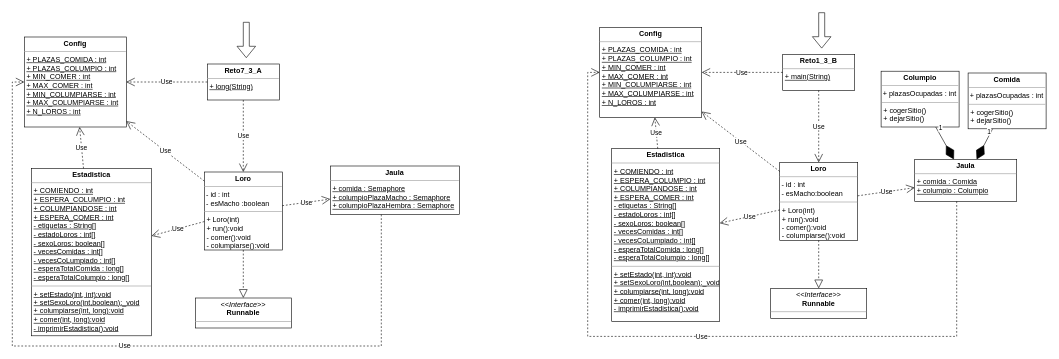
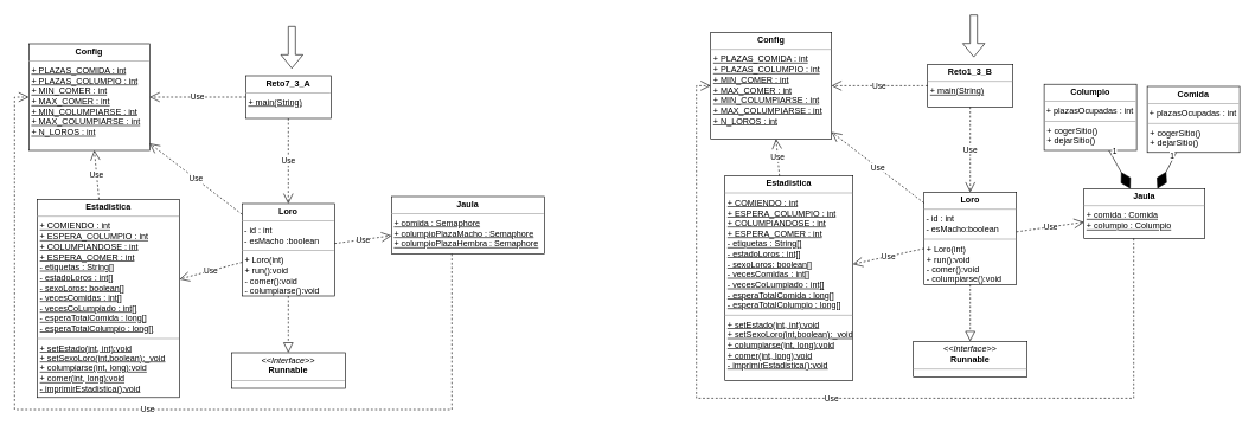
  <mxCell id="0" />
  <mxCell id="1" parent="0" />
  <mxCell id="2" value="&lt;p style=&quot;margin:0px;margin-top:4px;text-align:center;&quot;&gt;&lt;b&gt;Config&lt;/b&gt;&lt;/p&gt;&lt;hr size=&quot;1&quot;&gt;&lt;p style=&quot;margin:0px;margin-left:4px;&quot;&gt;&lt;u&gt;+ &lt;span style=&quot;background-color: initial;&quot;&gt;PLAZAS_COMIDA : int&lt;/span&gt;&lt;/u&gt;&lt;/p&gt;&lt;p style=&quot;margin:0px;margin-left:4px;&quot;&gt;&lt;u&gt;+ PLAZAS_COLUMPIO : int&lt;/u&gt;&lt;/p&gt;&lt;p style=&quot;margin:0px;margin-left:4px;&quot;&gt;&lt;u&gt;+ MIN_COMER : int&lt;/u&gt;&lt;/p&gt;&lt;p style=&quot;margin:0px;margin-left:4px;&quot;&gt;&lt;u&gt;+ MAX_COMER : int&lt;/u&gt;&lt;/p&gt;&lt;p style=&quot;margin:0px;margin-left:4px;&quot;&gt;&lt;u&gt;+ MIN_COLUMPIARSE : int&lt;/u&gt;&lt;/p&gt;&lt;p style=&quot;margin:0px;margin-left:4px;&quot;&gt;&lt;u&gt;+ MAX_COLUMPIARSE : int&lt;/u&gt;&lt;/p&gt;&lt;p style=&quot;margin:0px;margin-left:4px;&quot;&gt;&lt;u&gt;+ N_LOROS : int&lt;/u&gt;&lt;/p&gt;" style="verticalAlign=top;align=left;overflow=fill;fontSize=12;fontFamily=Helvetica;html=1;" parent="1" vertex="1"><mxGeometry x="40" y="61" width="170" height="150" as="geometry" /></mxCell>
  <mxCell id="3" value="&lt;p style=&quot;margin:0px;margin-top:4px;text-align:center;&quot;&gt;&lt;b&gt;Estadistica&lt;/b&gt;&lt;/p&gt;&lt;hr size=&quot;1&quot;&gt;&lt;p style=&quot;margin:0px;margin-left:4px;&quot;&gt;&lt;u&gt;+&amp;nbsp;&lt;span style=&quot;background-color: initial;&quot;&gt;COMIENDO : int&lt;/span&gt;&lt;/u&gt;&lt;/p&gt;&lt;p style=&quot;margin:0px;margin-left:4px;&quot;&gt;&lt;u&gt;+ ESPERA_COLUMPIO : int&lt;/u&gt;&lt;/p&gt;&lt;p style=&quot;margin:0px;margin-left:4px;&quot;&gt;&lt;u&gt;+ COLUMPIANDOSE : int&lt;/u&gt;&lt;/p&gt;&lt;p style=&quot;margin:0px;margin-left:4px;&quot;&gt;&lt;u&gt;+ ESPERA_COMER : int&lt;/u&gt;&lt;/p&gt;&lt;p style=&quot;margin:0px;margin-left:4px;&quot;&gt;&lt;u&gt;- etiquetas : String[]&lt;/u&gt;&lt;/p&gt;&lt;p style=&quot;margin:0px;margin-left:4px;&quot;&gt;&lt;u&gt;- estadoLoros : int[]&lt;/u&gt;&lt;/p&gt;&lt;p style=&quot;margin:0px;margin-left:4px;&quot;&gt;&lt;u&gt;- sexoLoros: boolean[]&lt;/u&gt;&lt;/p&gt;&lt;p style=&quot;margin:0px;margin-left:4px;&quot;&gt;&lt;u&gt;- vecesComidas : int[]&lt;/u&gt;&lt;/p&gt;&lt;p style=&quot;margin:0px;margin-left:4px;&quot;&gt;&lt;u&gt;- vecesCoLumpiado : int[]&lt;/u&gt;&lt;/p&gt;&lt;p style=&quot;margin:0px;margin-left:4px;&quot;&gt;&lt;u&gt;- esperaTotalComida : long[]&lt;/u&gt;&lt;/p&gt;&lt;p style=&quot;margin:0px;margin-left:4px;&quot;&gt;&lt;u&gt;- esperaTotalColumpio : long[]&lt;/u&gt;&lt;/p&gt;&lt;hr size=&quot;1&quot;&gt;&lt;p style=&quot;margin:0px;margin-left:4px;&quot;&gt;&lt;u&gt;+&amp;nbsp;&lt;span style=&quot;background-color: initial;&quot;&gt;setEstado(int, int):void&lt;/span&gt;&lt;/u&gt;&lt;/p&gt;&lt;p style=&quot;margin:0px;margin-left:4px;&quot;&gt;&lt;u&gt;&lt;span style=&quot;background-color: initial;&quot;&gt;+ setSexoLoro(int,boolean):_void&lt;/span&gt;&lt;/u&gt;&lt;/p&gt;&lt;p style=&quot;margin:0px;margin-left:4px;&quot;&gt;&lt;u&gt;+ columpiarse(int, long):void&lt;/u&gt;&lt;/p&gt;&lt;p style=&quot;margin:0px;margin-left:4px;&quot;&gt;&lt;u&gt;+ comer(int, long):void&lt;/u&gt;&lt;/p&gt;&lt;p style=&quot;margin:0px;margin-left:4px;&quot;&gt;&lt;u&gt;- imprimirEstadistica():void&lt;/u&gt;&lt;/p&gt;" style="verticalAlign=top;align=left;overflow=fill;fontSize=12;fontFamily=Helvetica;html=1;" parent="1" vertex="1"><mxGeometry x="52" y="280" width="200" height="279" as="geometry" /></mxCell>
  <mxCell id="4" value="&lt;p style=&quot;margin:0px;margin-top:4px;text-align:center;&quot;&gt;&lt;b&gt;Jaula&lt;/b&gt;&lt;/p&gt;&lt;hr size=&quot;1&quot;&gt;&lt;p style=&quot;margin:0px;margin-left:4px;&quot;&gt;&lt;u&gt;+&amp;nbsp;&lt;/u&gt;&lt;span style=&quot;background-color: initial;&quot;&gt;&lt;u&gt;comida : Semaphore&lt;/u&gt;&lt;/span&gt;&lt;/p&gt;&lt;p style=&quot;margin:0px;margin-left:4px;&quot;&gt;&lt;u&gt;+ columpioPlazaMacho : Semaphore&lt;/u&gt;&lt;/p&gt;&lt;p style=&quot;margin:0px;margin-left:4px;&quot;&gt;&lt;u&gt;+ columpioPlazaHembra : Semaphore&lt;/u&gt;&lt;u&gt;&lt;br&gt;&lt;/u&gt;&lt;/p&gt;" style="verticalAlign=top;align=left;overflow=fill;fontSize=12;fontFamily=Helvetica;html=1;" parent="1" vertex="1"><mxGeometry x="550" y="276" width="215" height="81" as="geometry" /></mxCell>
  <mxCell id="5" value="&lt;p style=&quot;margin:0px;margin-top:4px;text-align:center;&quot;&gt;&lt;b&gt;Loro&lt;/b&gt;&lt;/p&gt;&lt;hr size=&quot;1&quot;&gt;&lt;p style=&quot;margin:0px;margin-left:4px;&quot;&gt;&lt;/p&gt;&amp;nbsp;- id : int&lt;br&gt;&amp;nbsp;- esMacho :boolean&lt;br&gt;&lt;hr size=&quot;1&quot;&gt;&lt;p style=&quot;margin:0px;margin-left:4px;&quot;&gt;+&amp;nbsp;&lt;span style=&quot;background-color: initial;&quot;&gt;Loro(int)&lt;/span&gt;&lt;br&gt;&lt;/p&gt;&lt;p style=&quot;margin:0px;margin-left:4px;&quot;&gt;+ run():void&lt;/p&gt;&lt;p style=&quot;margin:0px;margin-left:4px;&quot;&gt;- comer():void&lt;/p&gt;&lt;p style=&quot;margin:0px;margin-left:4px;&quot;&gt;- columpiarse():void&lt;/p&gt;" style="verticalAlign=top;align=left;overflow=fill;fontSize=12;fontFamily=Helvetica;html=1;" parent="1" vertex="1"><mxGeometry x="340" y="286" width="130" height="130" as="geometry" /></mxCell>
- <mxCell id="6" value="&lt;p style=&quot;margin:0px;margin-top:4px;text-align:center;&quot;&gt;&lt;b&gt;Reto7_3_A&lt;/b&gt;&lt;/p&gt;&lt;hr size=&quot;1&quot;&gt;&lt;p style=&quot;margin:0px;margin-left:4px;&quot;&gt;&lt;u&gt;+ long(String)&lt;/u&gt;&lt;br&gt;&lt;/p&gt;" style="verticalAlign=top;align=left;overflow=fill;fontSize=12;fontFamily=Helvetica;html=1;" parent="1" vertex="1"><mxGeometry x="345" y="106" width="120" height="60" as="geometry" /></mxCell>
+ <mxCell id="6" value="&lt;p style=&quot;margin:0px;margin-top:4px;text-align:center;&quot;&gt;&lt;b&gt;Reto7_3_A&lt;/b&gt;&lt;/p&gt;&lt;hr size=&quot;1&quot;&gt;&lt;p style=&quot;margin:0px;margin-left:4px;&quot;&gt;&lt;u&gt;+ main(String)&lt;/u&gt;&lt;br&gt;&lt;/p&gt;" style="verticalAlign=top;align=left;overflow=fill;fontSize=12;fontFamily=Helvetica;html=1;" parent="1" vertex="1"><mxGeometry x="345" y="106" width="120" height="60" as="geometry" /></mxCell>
  <mxCell id="7" value="&lt;p style=&quot;margin:0px;margin-top:4px;text-align:center;&quot;&gt;&lt;i&gt;&amp;lt;&amp;lt;Interface&amp;gt;&amp;gt;&lt;/i&gt;&lt;br&gt;&lt;b&gt;Runnable&lt;/b&gt;&lt;/p&gt;&lt;hr size=&quot;1&quot;&gt;&lt;p style=&quot;margin:0px;margin-left:4px;&quot;&gt;&lt;br&gt;&lt;/p&gt;" style="verticalAlign=top;align=left;overflow=fill;fontSize=12;fontFamily=Helvetica;html=1;" parent="1" vertex="1"><mxGeometry x="325" y="496" width="160" height="50" as="geometry" /></mxCell>
  <mxCell id="8" value="" style="endArrow=block;dashed=1;endFill=0;endSize=12;html=1;rounded=0;" parent="1" source="5" target="7" edge="1"><mxGeometry width="160" relative="1" as="geometry"><mxPoint x="290" y="366" as="sourcePoint" /><mxPoint x="450" y="366" as="targetPoint" /></mxGeometry></mxCell>
  <mxCell id="9" value="Use" style="endArrow=open;endSize=12;dashed=1;html=1;rounded=0;" parent="1" source="6" target="5" edge="1"><mxGeometry width="160" relative="1" as="geometry"><mxPoint x="290" y="366" as="sourcePoint" /><mxPoint x="450" y="366" as="targetPoint" /></mxGeometry></mxCell>
  <mxCell id="10" value="Use" style="endArrow=open;endSize=12;dashed=1;html=1;rounded=0;" parent="1" source="6" target="2" edge="1"><mxGeometry width="160" relative="1" as="geometry"><mxPoint x="415" y="176" as="sourcePoint" /><mxPoint x="415" y="296" as="targetPoint" /></mxGeometry></mxCell>
  <mxCell id="11" value="Use" style="endArrow=open;endSize=12;dashed=1;html=1;rounded=0;" parent="1" source="5" target="2" edge="1"><mxGeometry width="160" relative="1" as="geometry"><mxPoint x="415" y="176" as="sourcePoint" /><mxPoint x="415" y="296" as="targetPoint" /></mxGeometry></mxCell>
  <mxCell id="12" value="Use" style="endArrow=open;endSize=12;dashed=1;html=1;rounded=0;" parent="1" source="5" target="4" edge="1"><mxGeometry width="160" relative="1" as="geometry"><mxPoint x="350" y="299.095" as="sourcePoint" /><mxPoint x="283.75" y="236" as="targetPoint" /></mxGeometry></mxCell>
  <mxCell id="13" value="Use" style="endArrow=open;endSize=12;dashed=1;html=1;rounded=0;" parent="1" source="5" target="3" edge="1"><mxGeometry width="160" relative="1" as="geometry"><mxPoint x="480" y="326.122" as="sourcePoint" /><mxPoint x="759.773" y="176" as="targetPoint" /></mxGeometry></mxCell>
  <mxCell id="14" value="Use" style="endArrow=open;endSize=12;dashed=1;html=1;rounded=0;" parent="1" source="3" target="2" edge="1"><mxGeometry width="160" relative="1" as="geometry"><mxPoint x="350" y="376.476" as="sourcePoint" /><mxPoint x="190" y="414.571" as="targetPoint" /></mxGeometry></mxCell>
  <mxCell id="15" value="Use" style="endArrow=open;endSize=12;dashed=1;html=1;rounded=0;edgeStyle=orthogonalEdgeStyle;" parent="1" source="4" target="2" edge="1"><mxGeometry width="160" relative="1" as="geometry"><mxPoint x="480" y="349.696" as="sourcePoint" /><mxPoint x="560" y="335.783" as="targetPoint" /><Array as="points"><mxPoint x="635" y="576" /><mxPoint x="20" y="576" /><mxPoint x="20" y="136" /></Array></mxGeometry></mxCell>
  <mxCell id="16" value="" style="shape=flexArrow;endArrow=classic;html=1;rounded=0;" parent="1" edge="1"><mxGeometry width="50" height="50" relative="1" as="geometry"><mxPoint x="410" y="36" as="sourcePoint" /><mxPoint x="410" y="96" as="targetPoint" /></mxGeometry></mxCell>
  <mxCell id="17" value="&lt;p style=&quot;margin:0px;margin-top:4px;text-align:center;&quot;&gt;&lt;b&gt;Config&lt;/b&gt;&lt;/p&gt;&lt;hr size=&quot;1&quot;&gt;&lt;p style=&quot;margin:0px;margin-left:4px;&quot;&gt;&lt;u&gt;+ &lt;span style=&quot;background-color: initial;&quot;&gt;PLAZAS_COMIDA : int&lt;/span&gt;&lt;/u&gt;&lt;/p&gt;&lt;p style=&quot;margin:0px;margin-left:4px;&quot;&gt;&lt;u&gt;+ PLAZAS_COLUMPIO : int&lt;/u&gt;&lt;/p&gt;&lt;p style=&quot;margin:0px;margin-left:4px;&quot;&gt;&lt;u&gt;+ MIN_COMER : int&lt;/u&gt;&lt;/p&gt;&lt;p style=&quot;margin:0px;margin-left:4px;&quot;&gt;&lt;u&gt;+ MAX_COMER : int&lt;/u&gt;&lt;/p&gt;&lt;p style=&quot;margin:0px;margin-left:4px;&quot;&gt;&lt;u&gt;+ MIN_COLUMPIARSE : int&lt;/u&gt;&lt;/p&gt;&lt;p style=&quot;margin:0px;margin-left:4px;&quot;&gt;&lt;u&gt;+ MAX_COLUMPIARSE : int&lt;/u&gt;&lt;/p&gt;&lt;p style=&quot;margin:0px;margin-left:4px;&quot;&gt;&lt;u&gt;+ N_LOROS : int&lt;/u&gt;&lt;/p&gt;" style="verticalAlign=top;align=left;overflow=fill;fontSize=12;fontFamily=Helvetica;html=1;" parent="1" vertex="1"><mxGeometry x="999" y="45" width="170" height="150" as="geometry" /></mxCell>
  <mxCell id="18" value="&lt;p style=&quot;margin:0px;margin-top:4px;text-align:center;&quot;&gt;&lt;b&gt;Estadistica&lt;/b&gt;&lt;/p&gt;&lt;hr size=&quot;1&quot;&gt;&lt;p style=&quot;margin:0px;margin-left:4px;&quot;&gt;&lt;u&gt;+&amp;nbsp;&lt;span style=&quot;background-color: initial;&quot;&gt;COMIENDO : int&lt;/span&gt;&lt;/u&gt;&lt;/p&gt;&lt;p style=&quot;margin:0px;margin-left:4px;&quot;&gt;&lt;u&gt;+ ESPERA_COLUMPIO : int&lt;/u&gt;&lt;/p&gt;&lt;p style=&quot;margin:0px;margin-left:4px;&quot;&gt;&lt;u&gt;+ COLUMPIANDOSE : int&lt;/u&gt;&lt;/p&gt;&lt;p style=&quot;margin:0px;margin-left:4px;&quot;&gt;&lt;u&gt;+ ESPERA_COMER : int&lt;/u&gt;&lt;/p&gt;&lt;p style=&quot;margin:0px;margin-left:4px;&quot;&gt;&lt;u&gt;- etiquetas : String[]&lt;/u&gt;&lt;/p&gt;&lt;p style=&quot;margin:0px;margin-left:4px;&quot;&gt;&lt;u&gt;- estadoLoros : int[]&lt;/u&gt;&lt;/p&gt;&lt;p style=&quot;margin: 0px 0px 0px 4px;&quot;&gt;&lt;u&gt;- sexoLoros: boolean[]&lt;/u&gt;&lt;/p&gt;&lt;p style=&quot;margin:0px;margin-left:4px;&quot;&gt;&lt;u&gt;- vecesComidas : int[]&lt;/u&gt;&lt;/p&gt;&lt;p style=&quot;margin:0px;margin-left:4px;&quot;&gt;&lt;u&gt;- vecesCoLumpiado : int[]&lt;/u&gt;&lt;/p&gt;&lt;p style=&quot;margin:0px;margin-left:4px;&quot;&gt;&lt;u&gt;- esperaTotalComida : long[]&lt;/u&gt;&lt;/p&gt;&lt;p style=&quot;margin:0px;margin-left:4px;&quot;&gt;&lt;u&gt;- esperaTotalColumpio : long[]&lt;/u&gt;&lt;/p&gt;&lt;hr size=&quot;1&quot;&gt;&lt;p style=&quot;margin:0px;margin-left:4px;&quot;&gt;&lt;u&gt;+&amp;nbsp;&lt;span style=&quot;background-color: initial;&quot;&gt;setEstado(int, int):void&lt;/span&gt;&lt;/u&gt;&lt;/p&gt;&lt;p style=&quot;margin: 0px 0px 0px 4px;&quot;&gt;&lt;u&gt;&lt;span style=&quot;background-color: initial;&quot;&gt;+ setSexoLoro(int,boolean):_void&lt;/span&gt;&lt;/u&gt;&lt;/p&gt;&lt;p style=&quot;margin:0px;margin-left:4px;&quot;&gt;&lt;u&gt;+ columpiarse(int, long):void&lt;/u&gt;&lt;/p&gt;&lt;p style=&quot;margin:0px;margin-left:4px;&quot;&gt;&lt;u&gt;+ comer(int, long):void&lt;/u&gt;&lt;/p&gt;&lt;p style=&quot;margin:0px;margin-left:4px;&quot;&gt;&lt;u&gt;- imprimirEstadistica():void&lt;/u&gt;&lt;/p&gt;" style="verticalAlign=top;align=left;overflow=fill;fontSize=12;fontFamily=Helvetica;html=1;" parent="1" vertex="1"><mxGeometry x="1019" y="247" width="180" height="288" as="geometry" /></mxCell>
  <mxCell id="19" value="&lt;p style=&quot;margin:0px;margin-top:4px;text-align:center;&quot;&gt;&lt;b&gt;Jaula&lt;/b&gt;&lt;/p&gt;&lt;hr size=&quot;1&quot;&gt;&lt;p style=&quot;margin:0px;margin-left:4px;&quot;&gt;&lt;u&gt;+&amp;nbsp;&lt;/u&gt;&lt;span style=&quot;background-color: initial;&quot;&gt;&lt;u&gt;comida : Comida&lt;/u&gt;&lt;/span&gt;&lt;/p&gt;&lt;p style=&quot;margin:0px;margin-left:4px;&quot;&gt;&lt;u&gt;+ columpio : Columpio&lt;/u&gt;&lt;/p&gt;" style="verticalAlign=top;align=left;overflow=fill;fontSize=12;fontFamily=Helvetica;html=1;" parent="1" vertex="1"><mxGeometry x="1524" y="265" width="170" height="70" as="geometry" /></mxCell>
  <mxCell id="20" value="&lt;p style=&quot;margin:0px;margin-top:4px;text-align:center;&quot;&gt;&lt;b&gt;Loro&lt;/b&gt;&lt;/p&gt;&lt;hr size=&quot;1&quot;&gt;&lt;p style=&quot;margin:0px;margin-left:4px;&quot;&gt;&lt;/p&gt;&amp;nbsp;- id : int&lt;br&gt;&amp;nbsp;- esMacho:boolean&lt;br&gt;&lt;hr size=&quot;1&quot;&gt;&lt;p style=&quot;margin:0px;margin-left:4px;&quot;&gt;+&amp;nbsp;&lt;span style=&quot;background-color: initial;&quot;&gt;Loro(int)&lt;/span&gt;&lt;br&gt;&lt;/p&gt;&lt;p style=&quot;margin:0px;margin-left:4px;&quot;&gt;+ run():void&lt;/p&gt;&lt;p style=&quot;margin:0px;margin-left:4px;&quot;&gt;- comer():void&lt;/p&gt;&lt;p style=&quot;margin:0px;margin-left:4px;&quot;&gt;- columpiarse():void&lt;/p&gt;" style="verticalAlign=top;align=left;overflow=fill;fontSize=12;fontFamily=Helvetica;html=1;" parent="1" vertex="1"><mxGeometry x="1299" y="270" width="130" height="130" as="geometry" /></mxCell>
  <mxCell id="21" value="&lt;p style=&quot;margin:0px;margin-top:4px;text-align:center;&quot;&gt;&lt;b&gt;Reto1_3_B&lt;/b&gt;&lt;/p&gt;&lt;hr size=&quot;1&quot;&gt;&lt;p style=&quot;margin:0px;margin-left:4px;&quot;&gt;&lt;u&gt;+ main(String)&lt;/u&gt;&lt;br&gt;&lt;/p&gt;" style="verticalAlign=top;align=left;overflow=fill;fontSize=12;fontFamily=Helvetica;html=1;" parent="1" vertex="1"><mxGeometry x="1304" y="90" width="120" height="60" as="geometry" /></mxCell>
  <mxCell id="22" value="&lt;p style=&quot;margin:0px;margin-top:4px;text-align:center;&quot;&gt;&lt;i&gt;&amp;lt;&amp;lt;Interface&amp;gt;&amp;gt;&lt;/i&gt;&lt;br&gt;&lt;b&gt;Runnable&lt;/b&gt;&lt;/p&gt;&lt;hr size=&quot;1&quot;&gt;&lt;p style=&quot;margin:0px;margin-left:4px;&quot;&gt;&lt;br&gt;&lt;/p&gt;" style="verticalAlign=top;align=left;overflow=fill;fontSize=12;fontFamily=Helvetica;html=1;" parent="1" vertex="1"><mxGeometry x="1284" y="480" width="160" height="50" as="geometry" /></mxCell>
  <mxCell id="23" value="" style="endArrow=block;dashed=1;endFill=0;endSize=12;html=1;rounded=0;" parent="1" source="20" target="22" edge="1"><mxGeometry width="160" relative="1" as="geometry"><mxPoint x="1249" y="350" as="sourcePoint" /><mxPoint x="1409" y="350" as="targetPoint" /></mxGeometry></mxCell>
  <mxCell id="24" value="Use" style="endArrow=open;endSize=12;dashed=1;html=1;rounded=0;" parent="1" source="21" target="20" edge="1"><mxGeometry width="160" relative="1" as="geometry"><mxPoint x="1249" y="350" as="sourcePoint" /><mxPoint x="1409" y="350" as="targetPoint" /></mxGeometry></mxCell>
  <mxCell id="25" value="Use" style="endArrow=open;endSize=12;dashed=1;html=1;rounded=0;" parent="1" source="21" target="17" edge="1"><mxGeometry width="160" relative="1" as="geometry"><mxPoint x="1374" y="160" as="sourcePoint" /><mxPoint x="1374" y="280" as="targetPoint" /></mxGeometry></mxCell>
  <mxCell id="26" value="Use" style="endArrow=open;endSize=12;dashed=1;html=1;rounded=0;" parent="1" source="20" target="17" edge="1"><mxGeometry width="160" relative="1" as="geometry"><mxPoint x="1374" y="160" as="sourcePoint" /><mxPoint x="1374" y="280" as="targetPoint" /></mxGeometry></mxCell>
  <mxCell id="27" value="Use" style="endArrow=open;endSize=12;dashed=1;html=1;rounded=0;" parent="1" source="20" target="19" edge="1"><mxGeometry width="160" relative="1" as="geometry"><mxPoint x="1309" y="283.095" as="sourcePoint" /><mxPoint x="1242.75" y="220" as="targetPoint" /></mxGeometry></mxCell>
  <mxCell id="28" value="Use" style="endArrow=open;endSize=12;dashed=1;html=1;rounded=0;" parent="1" source="20" target="18" edge="1"><mxGeometry width="160" relative="1" as="geometry"><mxPoint x="1439" y="310.122" as="sourcePoint" /><mxPoint x="1718.773" y="160" as="targetPoint" /></mxGeometry></mxCell>
  <mxCell id="29" value="Use" style="endArrow=open;endSize=12;dashed=1;html=1;rounded=0;" parent="1" source="18" target="17" edge="1"><mxGeometry width="160" relative="1" as="geometry"><mxPoint x="1309" y="360.476" as="sourcePoint" /><mxPoint x="1149" y="398.571" as="targetPoint" /></mxGeometry></mxCell>
  <mxCell id="30" value="Use" style="endArrow=open;endSize=12;dashed=1;html=1;rounded=0;edgeStyle=orthogonalEdgeStyle;" parent="1" source="19" target="17" edge="1"><mxGeometry width="160" relative="1" as="geometry"><mxPoint x="1439" y="333.696" as="sourcePoint" /><mxPoint x="1519" y="319.783" as="targetPoint" /><Array as="points"><mxPoint x="1594" y="560" /><mxPoint x="979" y="560" /><mxPoint x="979" y="120" /></Array></mxGeometry></mxCell>
  <mxCell id="31" value="" style="shape=flexArrow;endArrow=classic;html=1;rounded=0;" parent="1" edge="1"><mxGeometry width="50" height="50" relative="1" as="geometry"><mxPoint x="1369" y="20" as="sourcePoint" /><mxPoint x="1369" y="80" as="targetPoint" /></mxGeometry></mxCell>
  <mxCell id="32" value="&lt;p style=&quot;margin:0px;margin-top:4px;text-align:center;&quot;&gt;&lt;b&gt;Columpio&lt;/b&gt;&lt;/p&gt;&lt;hr size=&quot;1&quot;&gt;&lt;p style=&quot;margin:0px;margin-left:4px;&quot;&gt;&lt;/p&gt;&amp;nbsp;+ plazasOcupadas : int&lt;br&gt;&lt;hr size=&quot;1&quot;&gt;&lt;p style=&quot;margin:0px;margin-left:4px;&quot;&gt;+&amp;nbsp;&lt;span style=&quot;background-color: initial;&quot;&gt;cogerSitio()&lt;/span&gt;&lt;br&gt;&lt;/p&gt;&lt;p style=&quot;margin:0px;margin-left:4px;&quot;&gt;+ dejarSitio()&lt;/p&gt;" style="verticalAlign=top;align=left;overflow=fill;fontSize=12;fontFamily=Helvetica;html=1;" parent="1" vertex="1"><mxGeometry x="1468" y="118" width="130" height="93" as="geometry" /></mxCell>
  <mxCell id="33" value="" style="endArrow=diamondThin;endFill=1;endSize=24;html=1;rounded=0;" parent="1" source="32" target="19" edge="1"><mxGeometry width="160" relative="1" as="geometry"><mxPoint x="1425" y="297" as="sourcePoint" /><mxPoint x="1585" y="297" as="targetPoint" /></mxGeometry></mxCell>
  <mxCell id="34" value="1" style="edgeLabel;html=1;align=center;verticalAlign=middle;resizable=0;points=[];" parent="33" vertex="1" connectable="0"><mxGeometry x="-0.539" y="2" relative="1" as="geometry"><mxPoint x="-1" y="-10" as="offset" /></mxGeometry></mxCell>
  <mxCell id="35" value="&lt;p style=&quot;margin:0px;margin-top:4px;text-align:center;&quot;&gt;&lt;b&gt;Comida&lt;/b&gt;&lt;/p&gt;&lt;hr size=&quot;1&quot;&gt;&lt;p style=&quot;margin:0px;margin-left:4px;&quot;&gt;&lt;/p&gt;&amp;nbsp;+ plazasOcupadas : int&lt;br&gt;&lt;hr size=&quot;1&quot;&gt;&lt;p style=&quot;margin:0px;margin-left:4px;&quot;&gt;+&amp;nbsp;&lt;span style=&quot;background-color: initial;&quot;&gt;cogerSitio()&lt;/span&gt;&lt;br&gt;&lt;/p&gt;&lt;p style=&quot;margin:0px;margin-left:4px;&quot;&gt;+ dejarSitio()&lt;/p&gt;" style="verticalAlign=top;align=left;overflow=fill;fontSize=12;fontFamily=Helvetica;html=1;" parent="1" vertex="1"><mxGeometry x="1613" y="121" width="130" height="93" as="geometry" /></mxCell>
  <mxCell id="36" value="" style="endArrow=diamondThin;endFill=1;endSize=24;html=1;rounded=0;" parent="1" source="35" target="19" edge="1"><mxGeometry width="160" relative="1" as="geometry"><mxPoint x="1748" y="264.694" as="sourcePoint" /><mxPoint x="1689" y="281.208" as="targetPoint" /></mxGeometry></mxCell>
  <mxCell id="37" value="1" style="edgeLabel;html=1;align=center;verticalAlign=middle;resizable=0;points=[];" parent="36" vertex="1" connectable="0"><mxGeometry x="-0.523" y="-1" relative="1" as="geometry"><mxPoint x="1" y="-7" as="offset" /></mxGeometry></mxCell>
